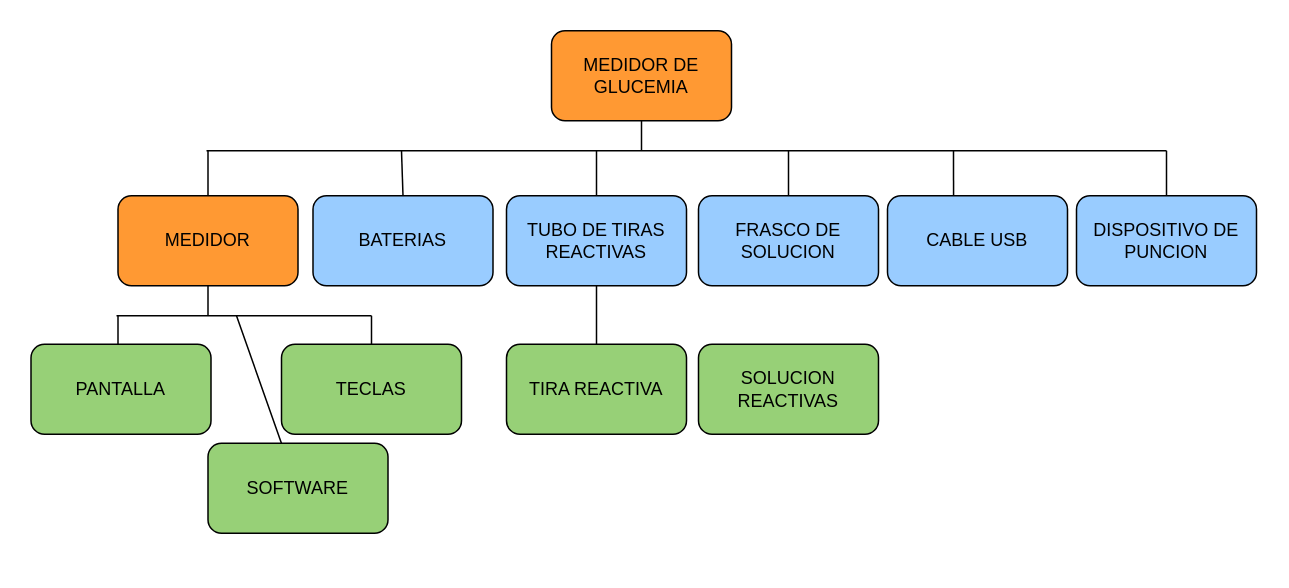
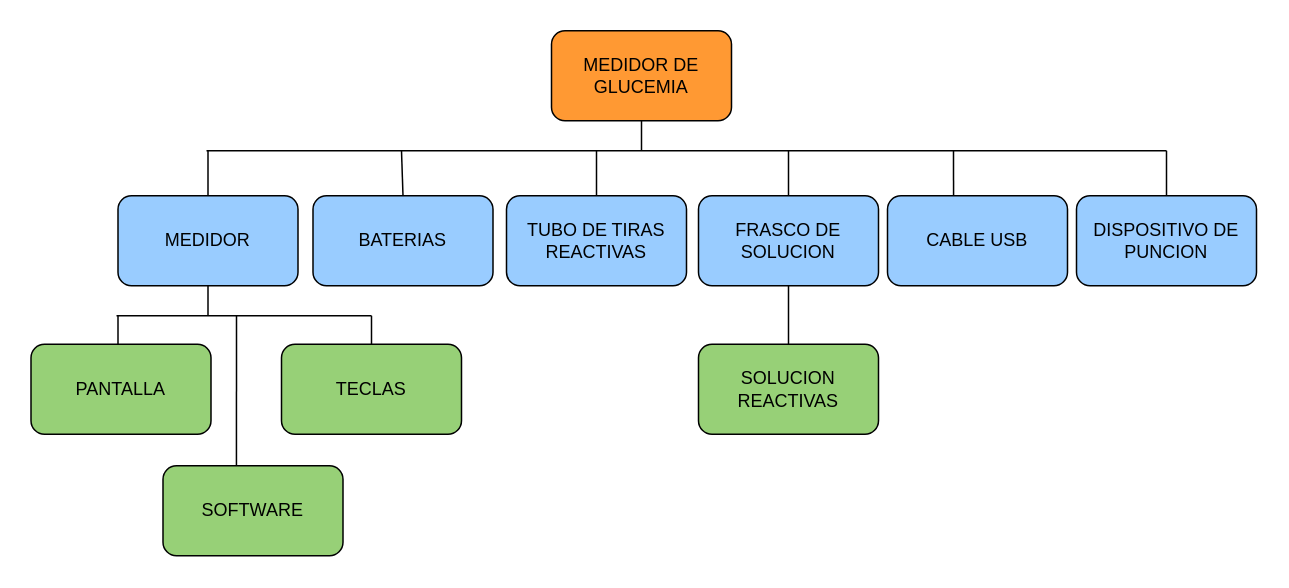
  <mxCell id="0" />
  <mxCell id="1" parent="0" />
  <mxCell id="2" value="MEDIDOR DE GLUCEMIA" style="rounded=1;whiteSpace=wrap;html=1;fillColor=#FF9933;" parent="1" vertex="1"><mxGeometry x="367" y="20" width="120" height="60" as="geometry" /></mxCell>
- <mxCell id="3" value="MEDIDOR" style="rounded=1;whiteSpace=wrap;html=1;fillColor=#ff9933;" parent="1" vertex="1"><mxGeometry x="78" y="130" width="120" height="60" as="geometry" /></mxCell>
+ <mxCell id="3" value="MEDIDOR" style="rounded=1;whiteSpace=wrap;html=1;fillColor=#99CCFF;" parent="1" vertex="1"><mxGeometry x="78" y="130" width="120" height="60" as="geometry" /></mxCell>
  <mxCell id="4" value="TUBO DE TIRAS REACTIVAS" style="rounded=1;whiteSpace=wrap;html=1;fillColor=#99CCFF;" parent="1" vertex="1"><mxGeometry x="337" y="130" width="120" height="60" as="geometry" /></mxCell>
  <mxCell id="5" value="FRASCO DE SOLUCION" style="rounded=1;whiteSpace=wrap;html=1;fillColor=#99CCFF;" parent="1" vertex="1"><mxGeometry x="465" y="130" width="120" height="60" as="geometry" /></mxCell>
  <mxCell id="6" value="CABLE USB" style="rounded=1;whiteSpace=wrap;html=1;fillColor=#99CCFF;" parent="1" vertex="1"><mxGeometry x="591" y="130" width="120" height="60" as="geometry" /></mxCell>
  <mxCell id="7" value="DISPOSITIVO DE PUNCION" style="rounded=1;whiteSpace=wrap;html=1;fillColor=#99CCFF;" parent="1" vertex="1"><mxGeometry x="717" y="130" width="120" height="60" as="geometry" /></mxCell>
- <mxCell id="8" value="TIRA REACTIVA" style="rounded=1;whiteSpace=wrap;html=1;fillColor=#97D077;" parent="1" vertex="1"><mxGeometry x="337" y="229" width="120" height="60" as="geometry" /></mxCell>
  <mxCell id="9" value="" style="endArrow=none;html=1;rounded=0;" parent="1" edge="1"><mxGeometry width="50" height="50" relative="1" as="geometry"><mxPoint x="137" y="100" as="sourcePoint" /><mxPoint x="777" y="100" as="targetPoint" /></mxGeometry></mxCell>
  <mxCell id="10" value="" style="endArrow=none;html=1;rounded=0;exitX=0.5;exitY=0;exitDx=0;exitDy=0;" parent="1" source="3" edge="1"><mxGeometry width="50" height="50" relative="1" as="geometry"><mxPoint x="97" y="150" as="sourcePoint" /><mxPoint x="138" y="100" as="targetPoint" /></mxGeometry></mxCell>
  <mxCell id="11" value="" style="endArrow=none;html=1;rounded=0;exitX=0.5;exitY=0;exitDx=0;exitDy=0;" parent="1" source="4" edge="1"><mxGeometry width="50" height="50" relative="1" as="geometry"><mxPoint x="307" y="150" as="sourcePoint" /><mxPoint x="397" y="100" as="targetPoint" /></mxGeometry></mxCell>
  <mxCell id="12" value="" style="endArrow=none;html=1;rounded=0;exitX=0.5;exitY=0;exitDx=0;exitDy=0;" parent="1" source="5" edge="1"><mxGeometry width="50" height="50" relative="1" as="geometry"><mxPoint x="427" y="150" as="sourcePoint" /><mxPoint x="525" y="100" as="targetPoint" /></mxGeometry></mxCell>
  <mxCell id="13" value="" style="endArrow=none;html=1;rounded=0;exitX=0.442;exitY=0;exitDx=0;exitDy=0;exitPerimeter=0;" parent="1" edge="1"><mxGeometry width="50" height="50" relative="1" as="geometry"><mxPoint x="635.04" y="130" as="sourcePoint" /><mxPoint x="635" y="100" as="targetPoint" /></mxGeometry></mxCell>
  <mxCell id="14" value="" style="endArrow=none;html=1;rounded=0;exitX=0.5;exitY=0;exitDx=0;exitDy=0;" parent="1" source="7" edge="1"><mxGeometry width="50" height="50" relative="1" as="geometry"><mxPoint x="727" y="150" as="sourcePoint" /><mxPoint x="777" y="100" as="targetPoint" /></mxGeometry></mxCell>
- <mxCell id="15" value="" style="endArrow=none;html=1;rounded=0;entryX=0.5;entryY=1;entryDx=0;entryDy=0;exitX=0.5;exitY=0;exitDx=0;exitDy=0;" parent="1" source="8" target="4" edge="1"><mxGeometry width="50" height="50" relative="1" as="geometry"><mxPoint x="417" y="260" as="sourcePoint" /><mxPoint x="467" y="210" as="targetPoint" /></mxGeometry></mxCell>
  <mxCell id="16" value="PANTALLA" style="rounded=1;whiteSpace=wrap;html=1;fillColor=#97D077;" parent="1" vertex="1"><mxGeometry x="20" y="229" width="120" height="60" as="geometry" /></mxCell>
  <mxCell id="17" value="" style="endArrow=none;html=1;rounded=0;exitX=0.5;exitY=0;exitDx=0;exitDy=0;" parent="1" edge="1"><mxGeometry width="50" height="50" relative="1" as="geometry"><mxPoint x="78" y="229" as="sourcePoint" /><mxPoint x="78" y="210" as="targetPoint" /></mxGeometry></mxCell>
  <mxCell id="18" value="TECLAS" style="rounded=1;whiteSpace=wrap;html=1;fillColor=#97D077;" parent="1" vertex="1"><mxGeometry x="187" y="229" width="120" height="60" as="geometry" /></mxCell>
  <mxCell id="19" value="" style="endArrow=none;html=1;rounded=0;" parent="1" edge="1"><mxGeometry width="50" height="50" relative="1" as="geometry"><mxPoint x="77" y="210" as="sourcePoint" /><mxPoint x="247" y="210" as="targetPoint" /></mxGeometry></mxCell>
  <mxCell id="20" value="" style="endArrow=none;html=1;rounded=0;exitX=0.5;exitY=0;exitDx=0;exitDy=0;" parent="1" source="18" edge="1"><mxGeometry width="50" height="50" relative="1" as="geometry"><mxPoint x="292" y="260" as="sourcePoint" /><mxPoint x="247" y="210" as="targetPoint" /></mxGeometry></mxCell>
  <mxCell id="21" value="" style="endArrow=none;html=1;rounded=0;entryX=0.5;entryY=1;entryDx=0;entryDy=0;" parent="1" target="3" edge="1"><mxGeometry width="50" height="50" relative="1" as="geometry"><mxPoint x="138" y="210" as="sourcePoint" /><mxPoint x="437" y="210" as="targetPoint" /></mxGeometry></mxCell>
  <mxCell id="22" value="" style="endArrow=none;html=1;rounded=0;entryX=0.5;entryY=1;entryDx=0;entryDy=0;" parent="1" target="2" edge="1"><mxGeometry width="50" height="50" relative="1" as="geometry"><mxPoint x="427" y="100" as="sourcePoint" /><mxPoint x="317" y="30" as="targetPoint" /></mxGeometry></mxCell>
  <mxCell id="23" value="SOLUCION REACTIVAS" style="rounded=1;whiteSpace=wrap;html=1;fillColor=#97D077;" parent="1" vertex="1"><mxGeometry x="465" y="229" width="120" height="60" as="geometry" /></mxCell>
- <mxCell id="25" value="SOFTWARE" style="rounded=1;whiteSpace=wrap;html=1;fillColor=#97D077;" parent="1" vertex="1"><mxGeometry x="138" y="295" width="120" height="60" as="geometry" /></mxCell>
+ <mxCell id="24" value="" style="endArrow=none;html=1;rounded=0;entryX=0.5;entryY=1;entryDx=0;entryDy=0;exitX=0.5;exitY=0;exitDx=0;exitDy=0;" parent="1" source="23" target="5" edge="1"><mxGeometry width="50" height="50" relative="1" as="geometry"><mxPoint x="651" y="260" as="sourcePoint" /><mxPoint x="701" y="210" as="targetPoint" /></mxGeometry></mxCell>
+ <mxCell id="25" value="SOFTWARE" style="rounded=1;whiteSpace=wrap;html=1;fillColor=#97D077;" parent="1" vertex="1"><mxGeometry x="108" y="310" width="120" height="60" as="geometry" /></mxCell>
  <mxCell id="26" value="" style="endArrow=none;html=1;rounded=0;exitX=0.408;exitY=0;exitDx=0;exitDy=0;exitPerimeter=0;" parent="1" source="25" edge="1"><mxGeometry width="50" height="50" relative="1" as="geometry"><mxPoint x="157" y="290" as="sourcePoint" /><mxPoint x="157" y="210" as="targetPoint" /></mxGeometry></mxCell>
  <mxCell id="27" value="BATERIAS" style="rounded=1;whiteSpace=wrap;html=1;fillColor=#99CCFF;" vertex="1" parent="1"><mxGeometry x="208" y="130" width="120" height="60" as="geometry" /></mxCell>
  <mxCell id="28" value="" style="endArrow=none;html=1;rounded=0;exitX=0.5;exitY=0;exitDx=0;exitDy=0;" edge="1" parent="1" source="27"><mxGeometry width="50" height="50" relative="1" as="geometry"><mxPoint x="217" y="150" as="sourcePoint" /><mxPoint x="267" y="100" as="targetPoint" /></mxGeometry></mxCell>
